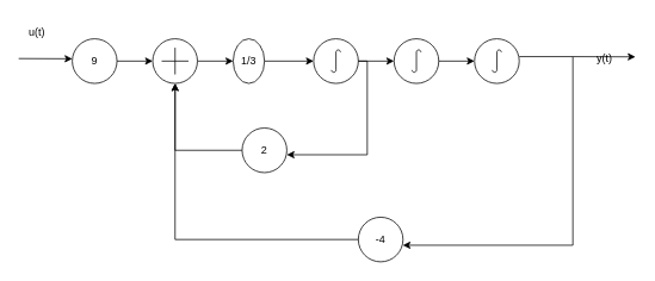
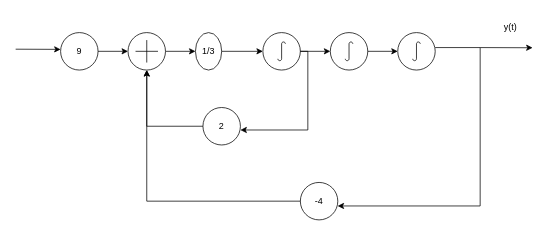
  <mxCell id="0" />
  <mxCell id="1" parent="0" />
  <mxCell id="2" value="" style="verticalLabelPosition=bottom;shadow=0;dashed=0;align=center;html=1;verticalAlign=top;shape=mxgraph.electrical.abstract.integrator;" vertex="1" parent="1"><mxGeometry x="350" y="43" width="50" height="50" as="geometry" /></mxCell>
  <mxCell id="3" value="" style="verticalLabelPosition=bottom;shadow=0;dashed=0;align=center;html=1;verticalAlign=top;shape=mxgraph.electrical.abstract.integrator;" vertex="1" parent="1"><mxGeometry x="440" y="43" width="50" height="50" as="geometry" /></mxCell>
  <mxCell id="4" value="" style="verticalLabelPosition=bottom;shadow=0;dashed=0;align=center;html=1;verticalAlign=top;shape=mxgraph.electrical.abstract.integrator;" vertex="1" parent="1"><mxGeometry x="530" y="43" width="50" height="50" as="geometry" /></mxCell>
- <mxCell id="5" value="u(t)" style="text;html=1;align=center;verticalAlign=middle;resizable=0;points=[];autosize=1;strokeColor=none;fillColor=none;" vertex="1" parent="1"><mxGeometry x="20" y="20.5" width="40" height="30" as="geometry" /></mxCell>
- <mxCell id="6" value="y(t)" style="text;html=1;align=center;verticalAlign=middle;resizable=0;points=[];autosize=1;strokeColor=none;fillColor=none;" vertex="1" parent="1"><mxGeometry x="655" y="50.5" width="40" height="30" as="geometry" /></mxCell>
+ <mxCell id="6" value="y(t)" style="text;html=1;align=center;verticalAlign=middle;resizable=0;points=[];autosize=1;strokeColor=none;fillColor=none;" vertex="1" parent="1"><mxGeometry x="660" y="20.5" width="40" height="30" as="geometry" /></mxCell>
  <mxCell id="7" value="1/3" style="ellipse;whiteSpace=wrap;html=1;aspect=fixed;" vertex="1" parent="1"><mxGeometry x="260" y="43" width="35" height="50" as="geometry" /></mxCell>
  <mxCell id="8" value="" style="edgeStyle=orthogonalEdgeStyle;rounded=0;orthogonalLoop=1;jettySize=auto;html=1;" edge="1" parent="1" source="9" target="7"><mxGeometry relative="1" as="geometry" /></mxCell>
  <mxCell id="9" value="" style="verticalLabelPosition=bottom;shadow=0;dashed=0;align=center;html=1;verticalAlign=top;shape=mxgraph.electrical.abstract.summation_point;" vertex="1" parent="1"><mxGeometry x="170" y="43" width="50" height="50" as="geometry" /></mxCell>
  <mxCell id="10" value="2" style="ellipse;whiteSpace=wrap;html=1;aspect=fixed;" vertex="1" parent="1"><mxGeometry x="270" y="143" width="50" height="50" as="geometry" /></mxCell>
  <mxCell id="11" value="-4" style="ellipse;whiteSpace=wrap;html=1;aspect=fixed;" vertex="1" parent="1"><mxGeometry x="400" y="243" width="50" height="50" as="geometry" /></mxCell>
  <mxCell id="12" value="" style="endArrow=classic;html=1;rounded=0;" edge="1" parent="1"><mxGeometry width="50" height="50" relative="1" as="geometry"><mxPoint x="20" y="65.16" as="sourcePoint" /><mxPoint x="80" y="65.41" as="targetPoint" /></mxGeometry></mxCell>
  <mxCell id="13" value="9" style="ellipse;whiteSpace=wrap;html=1;aspect=fixed;" vertex="1" parent="1"><mxGeometry x="80" y="43" width="50" height="50" as="geometry" /></mxCell>
  <mxCell id="14" style="edgeStyle=orthogonalEdgeStyle;rounded=0;orthogonalLoop=1;jettySize=auto;html=1;exitX=1;exitY=0.5;exitDx=0;exitDy=0;entryX=0;entryY=0.5;entryDx=0;entryDy=0;entryPerimeter=0;" edge="1" parent="1" source="13" target="9"><mxGeometry relative="1" as="geometry" /></mxCell>
  <mxCell id="15" style="edgeStyle=orthogonalEdgeStyle;rounded=0;orthogonalLoop=1;jettySize=auto;html=1;exitX=1;exitY=0.5;exitDx=0;exitDy=0;entryX=0;entryY=0.5;entryDx=0;entryDy=0;entryPerimeter=0;" edge="1" parent="1" source="7" target="2"><mxGeometry relative="1" as="geometry" /></mxCell>
  <mxCell id="16" style="edgeStyle=orthogonalEdgeStyle;rounded=0;orthogonalLoop=1;jettySize=auto;html=1;exitX=1;exitY=0.5;exitDx=0;exitDy=0;exitPerimeter=0;entryX=0;entryY=0.5;entryDx=0;entryDy=0;entryPerimeter=0;" edge="1" parent="1" source="2" target="3"><mxGeometry relative="1" as="geometry" /></mxCell>
  <mxCell id="17" style="edgeStyle=orthogonalEdgeStyle;rounded=0;orthogonalLoop=1;jettySize=auto;html=1;exitX=1;exitY=0.5;exitDx=0;exitDy=0;exitPerimeter=0;entryX=0;entryY=0.5;entryDx=0;entryDy=0;entryPerimeter=0;" edge="1" parent="1" source="3" target="4"><mxGeometry relative="1" as="geometry" /></mxCell>
  <mxCell id="18" value="" style="endArrow=classic;html=1;rounded=0;shadow=0;strokeColor=default;curved=0;movable=1;resizable=1;rotatable=1;deletable=1;editable=1;locked=0;connectable=1;" edge="1" parent="1"><mxGeometry width="50" height="50" relative="1" as="geometry"><mxPoint x="640" y="63" as="sourcePoint" /><mxPoint x="710" y="63.25" as="targetPoint" /></mxGeometry></mxCell>
  <mxCell id="19" style="edgeStyle=orthogonalEdgeStyle;rounded=0;orthogonalLoop=1;jettySize=auto;html=1;exitX=0;exitY=0.5;exitDx=0;exitDy=0;entryX=0.5;entryY=1;entryDx=0;entryDy=0;entryPerimeter=0;" edge="1" parent="1" source="10" target="9"><mxGeometry relative="1" as="geometry" /></mxCell>
  <mxCell id="20" style="edgeStyle=orthogonalEdgeStyle;rounded=0;orthogonalLoop=1;jettySize=auto;html=1;exitX=0;exitY=0.5;exitDx=0;exitDy=0;entryX=0.5;entryY=1;entryDx=0;entryDy=0;entryPerimeter=0;" edge="1" parent="1" source="11" target="9"><mxGeometry relative="1" as="geometry" /></mxCell>
  <mxCell id="21" style="edgeStyle=orthogonalEdgeStyle;rounded=0;orthogonalLoop=1;jettySize=auto;html=1;entryX=0.995;entryY=0.628;entryDx=0;entryDy=0;entryPerimeter=0;" edge="1" parent="1" source="4" target="11"><mxGeometry relative="1" as="geometry"><Array as="points"><mxPoint x="640" y="63" /><mxPoint x="640" y="274" /></Array></mxGeometry></mxCell>
  <mxCell id="22" style="edgeStyle=orthogonalEdgeStyle;rounded=0;orthogonalLoop=1;jettySize=auto;html=1;entryX=1;entryY=0.6;entryDx=0;entryDy=0;entryPerimeter=0;" edge="1" parent="1" source="2" target="10"><mxGeometry relative="1" as="geometry"><Array as="points"><mxPoint x="410" y="68" /><mxPoint x="410" y="173" /></Array></mxGeometry></mxCell>
